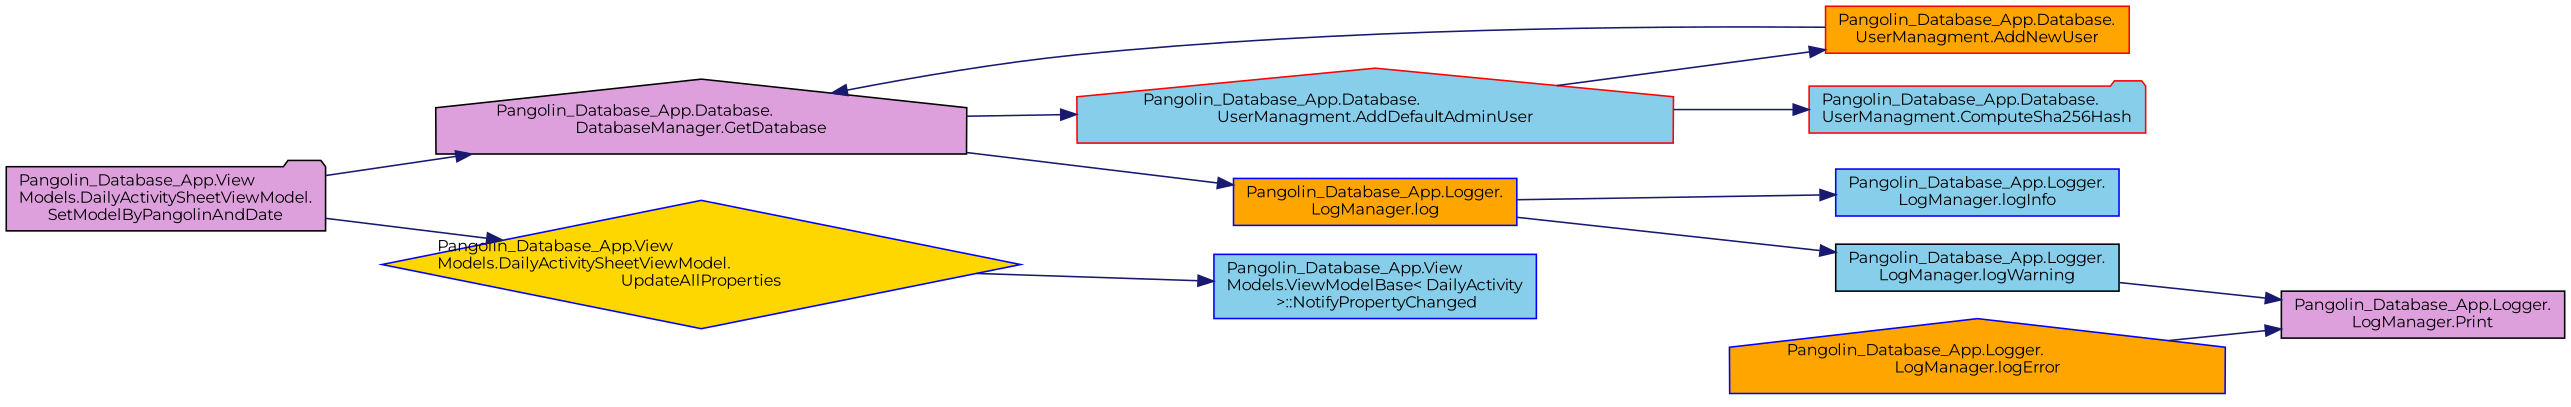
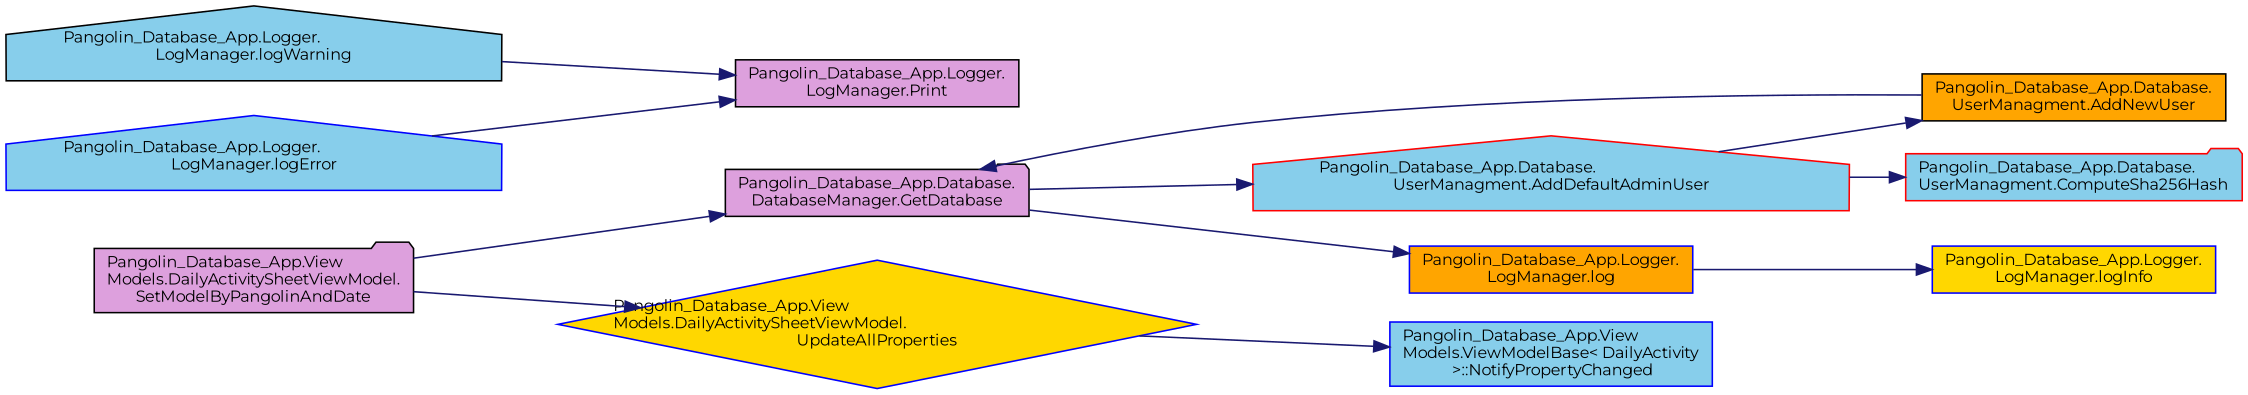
  digraph {
    fontname=Montserrat
    rankdir=LR
    node [color=blue fillcolor=skyblue fontname=Montserrat fontsize=10 shape=box style=filled]
    edge [color=midnightblue fontname=Montserrat fontsize=10 labelfontname=Helvetica labelfontsize=10 style=solid]
    n1 [color=black fillcolor=plum fontcolor=black height=0.2 label="Pangolin_Database_App.View\lModels.DailyActivitySheetViewModel.\lSetModelByPangolinAndDate" shape=folder width=0.4]
-   n2 [color=black fillcolor=plum height=0.2 label="Pangolin_Database_App.Database.\lDatabaseManager.GetDatabase" shape=house width=0.4]
+   n2 [color=black fillcolor=plum height=0.2 label="Pangolin_Database_App.Database.\lDatabaseManager.GetDatabase" shape=folder width=0.4]
    n3 [fillcolor=gold height=0.2 label="Pangolin_Database_App.View\lModels.DailyActivitySheetViewModel.\lUpdateAllProperties" shape=diamond width=0.4]
    n4 [color=red height=0.2 label="Pangolin_Database_App.Database.\lUserManagment.AddDefaultAdminUser" shape=house width=0.4]
    n5 [fillcolor=orange height=0.2 label="Pangolin_Database_App.Logger.\lLogManager.log" width=0.4]
    n6 [height=0.2 label="Pangolin_Database_App.View\lModels.ViewModelBase\< DailyActivity\l \>::NotifyPropertyChanged" width=0.4]
-   n7 [color=red fillcolor=orange height=0.2 label="Pangolin_Database_App.Database.\lUserManagment.AddNewUser" width=0.4]
+   n7 [color=black fillcolor=orange height=0.2 label="Pangolin_Database_App.Database.\lUserManagment.AddNewUser" width=0.4]
    n8 [color=red height=0.2 label="Pangolin_Database_App.Database.\lUserManagment.ComputeSha256Hash" shape=folder width=0.4]
-   n9 [height=0.2 label="Pangolin_Database_App.Logger.\lLogManager.logInfo" width=0.4]
-   n10 [color=black height=0.2 label="Pangolin_Database_App.Logger.\lLogManager.logWarning" width=0.4]
-   n11 [fillcolor=orange height=0.2 label="Pangolin_Database_App.Logger.\lLogManager.logError" shape=house width=0.4]
+   n9 [fillcolor=gold height=0.2 label="Pangolin_Database_App.Logger.\lLogManager.logInfo" width=0.4]
+   n10 [color=black height=0.2 label="Pangolin_Database_App.Logger.\lLogManager.logWarning" shape=house width=0.4]
+   n11 [height=0.2 label="Pangolin_Database_App.Logger.\lLogManager.logError" shape=house width=0.4]
    n12 [color=black fillcolor=plum height=0.2 label="Pangolin_Database_App.Logger.\lLogManager.Print" width=0.4]
    n1 -> n2
    n1 -> n3
    n2 -> n4
    n2 -> n5
    n3 -> n6
    n4 -> n7
    n4 -> n8
    n5 -> n9
-   n5 -> n10
    n7 -> n2
    n10 -> n12
    n11 -> n12
  }
